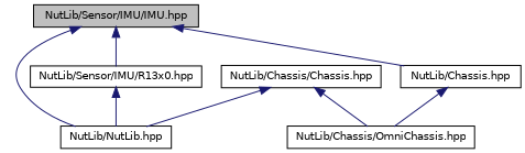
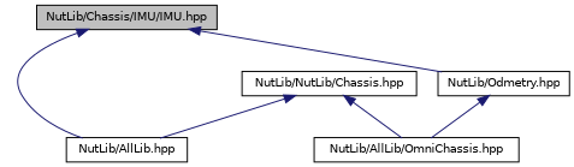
  digraph {
    node [color=black fillcolor=white fontname=Helvetica fontsize=10 shape=record style=filled]
    edge [color=midnightblue dir=back fontname=Helvetica fontsize=10 labelfontname=Helvetica labelfontsize=10 style=solid]
-   n1 [fillcolor=grey75 fontcolor=black height=0.2 label="NutLib/Sensor/IMU/IMU.hpp" width=0.4]
-   n2 [height=0.2 label="NutLib/NutLib.hpp" width=0.4]
-   n3 [height=0.2 label="NutLib/Chassis.hpp" width=0.4]
-   n4 [height=0.2 label="NutLib/Sensor/IMU/R13x0.hpp" width=0.4]
-   n5 [height=0.2 label="NutLib/Chassis/OmniChassis.hpp" width=0.4]
-   n6 [height=0.2 label="NutLib/Chassis/Chassis.hpp" width=0.4]
+   n1 [fillcolor=grey75 fontcolor=black height=0.2 label="NutLib/Chassis/IMU/IMU.hpp" width=0.4]
+   n2 [height=0.2 label="NutLib/AllLib.hpp" width=0.4]
+   n3 [height=0.2 label="NutLib/Odmetry.hpp" width=0.4]
+   n5 [height=0.2 label="NutLib/AllLib/OmniChassis.hpp" width=0.4]
+   n6 [height=0.2 label="NutLib/NutLib/Chassis.hpp" width=0.4]
    n1 -> n2
    n1 -> n3
-   n1 -> n4
    n3 -> n5
-   n4 -> n2
    n6 -> n2
    n6 -> n5
  }
